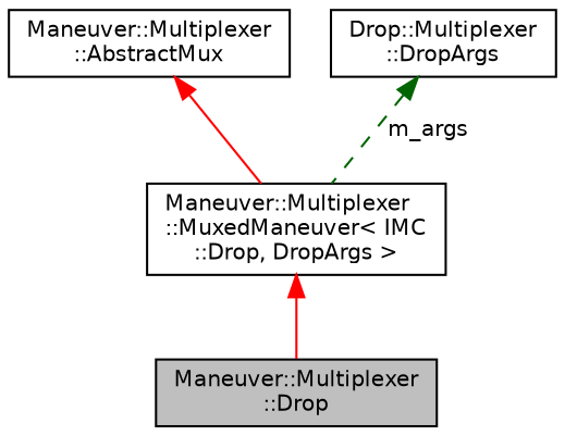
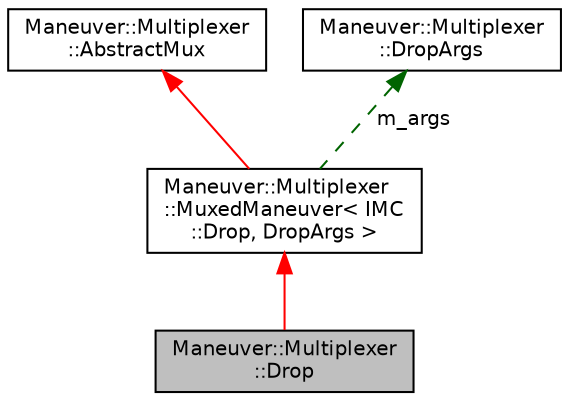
  digraph {
    node [color=black fillcolor=white fontname=Helvetica fontsize=10 shape=record style=filled]
    edge [color=red dir=back fontname=Helvetica fontsize=10 labelfontname=Helvetica labelfontsize=10 style=solid]
    n1 [fillcolor=grey75 fontcolor=black height=0.2 label="Maneuver::Multiplexer\l::Drop" width=0.4]
    n2 [height=0.2 label="Maneuver::Multiplexer\l::MuxedManeuver\< IMC\l::Drop, DropArgs \>" width=0.4]
    n3 [height=0.2 label="Maneuver::Multiplexer\l::AbstractMux" width=0.4]
-   n4 [height=0.2 label="Drop::Multiplexer\l::DropArgs" width=0.4]
+   n4 [height=0.2 label="Maneuver::Multiplexer\l::DropArgs" width=0.4]
    n2 -> n1
    n3 -> n2
    n4 -> n2 [color=darkgreen label=" m_args" style=dashed]
  }
